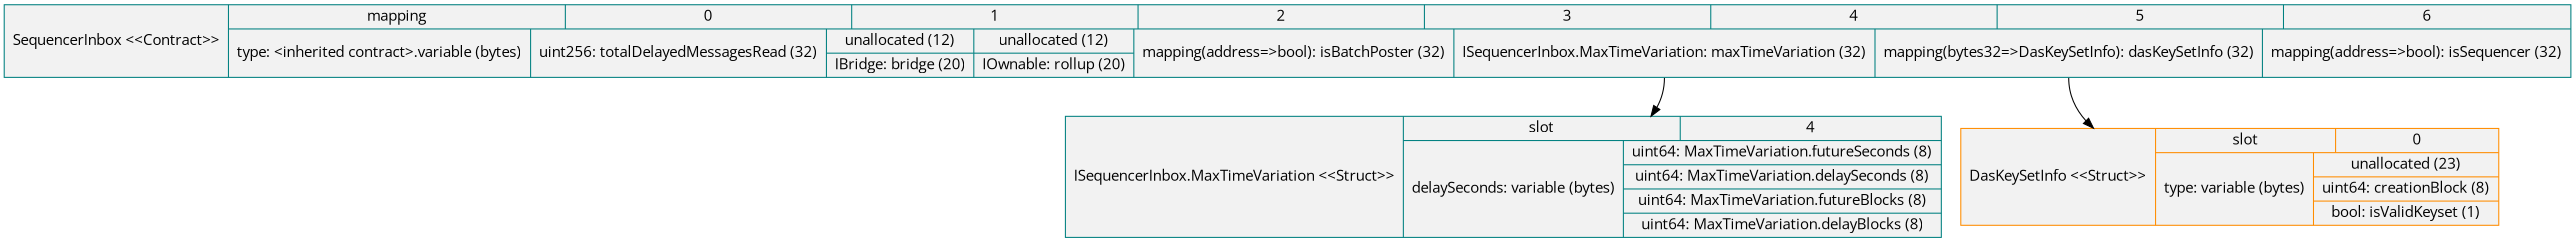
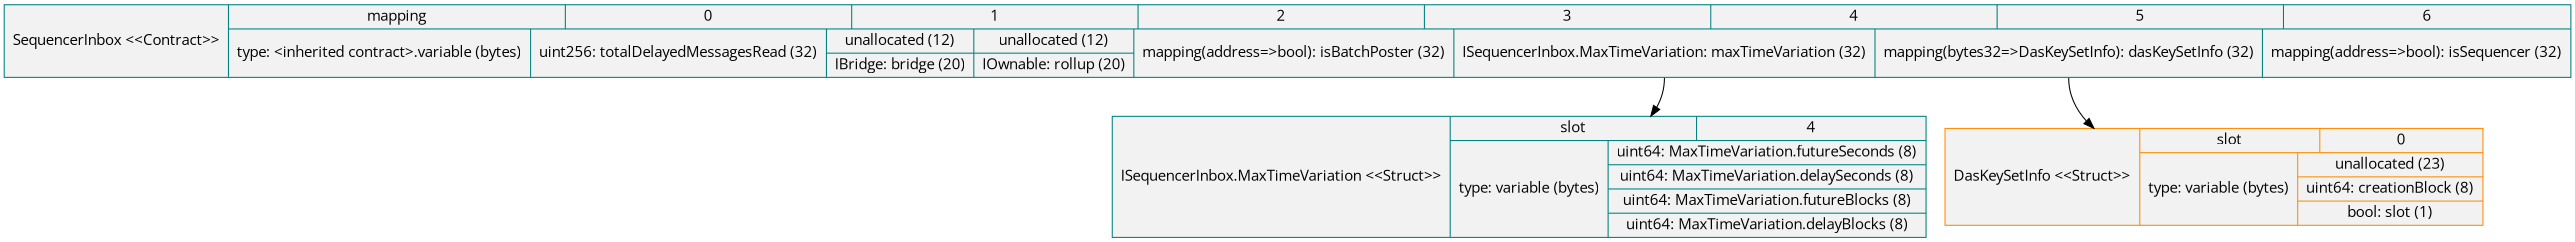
  digraph {
    arrowhead=open
    color=black
    fontname="Open Sans"
    rankdir=TB
    node [color=teal fillcolor=gray95 fontname="Open Sans" shape=record style=filled]
    edge [fontname="Open Sans"]
    n1 [label="SequencerInbox \<\<Contract\>\>\n | {{ mapping| 0 | 1 | 2 | 3 | 4 | 5 | 6 } | { type: \<inherited contract\>.variable (bytes) | {  uint256: totalDelayedMessagesRead (32) } | {  unallocated (12)  |  IBridge: bridge (20) } | {  unallocated (12)  |  IOwnable: rollup (20) } | {  mapping\(address=\>bool\): isBatchPoster (32) } | { <9> ISequencerInbox.MaxTimeVariation: maxTimeVariation (32) } | { <12> mapping\(bytes32=\>DasKeySetInfo\): dasKeySetInfo (32) } | {  mapping\(address=\>bool\): isSequencer (32) }}}"]
-   n2 [label="ISequencerInbox.MaxTimeVariation \<\<Struct\>\>\n | {{ slot| 4 } | { delaySeconds: variable (bytes) | {  uint64: MaxTimeVariation.futureSeconds (8)  |  uint64: MaxTimeVariation.delaySeconds (8)  |  uint64: MaxTimeVariation.futureBlocks (8)  |  uint64: MaxTimeVariation.delayBlocks (8) }}}"]
-   n3 [color=darkorange label="DasKeySetInfo \<\<Struct\>\>\n | {{ slot| 0 } | { type: variable (bytes) | {  unallocated (23)  |  uint64: creationBlock (8)  |  bool: isValidKeyset (1) }}}"]
+   n2 [label="ISequencerInbox.MaxTimeVariation \<\<Struct\>\>\n | {{ slot| 4 } | { type: variable (bytes) | {  uint64: MaxTimeVariation.futureSeconds (8)  |  uint64: MaxTimeVariation.delaySeconds (8)  |  uint64: MaxTimeVariation.futureBlocks (8)  |  uint64: MaxTimeVariation.delayBlocks (8) }}}"]
+   n3 [color=darkorange label="DasKeySetInfo \<\<Struct\>\>\n | {{ slot| 0 } | { type: variable (bytes) | {  unallocated (23)  |  uint64: creationBlock (8)  |  bool: slot (1) }}}"]
    n1 -> n2 [tailport=9]
    n1 -> n3 [tailport=12]
  }
